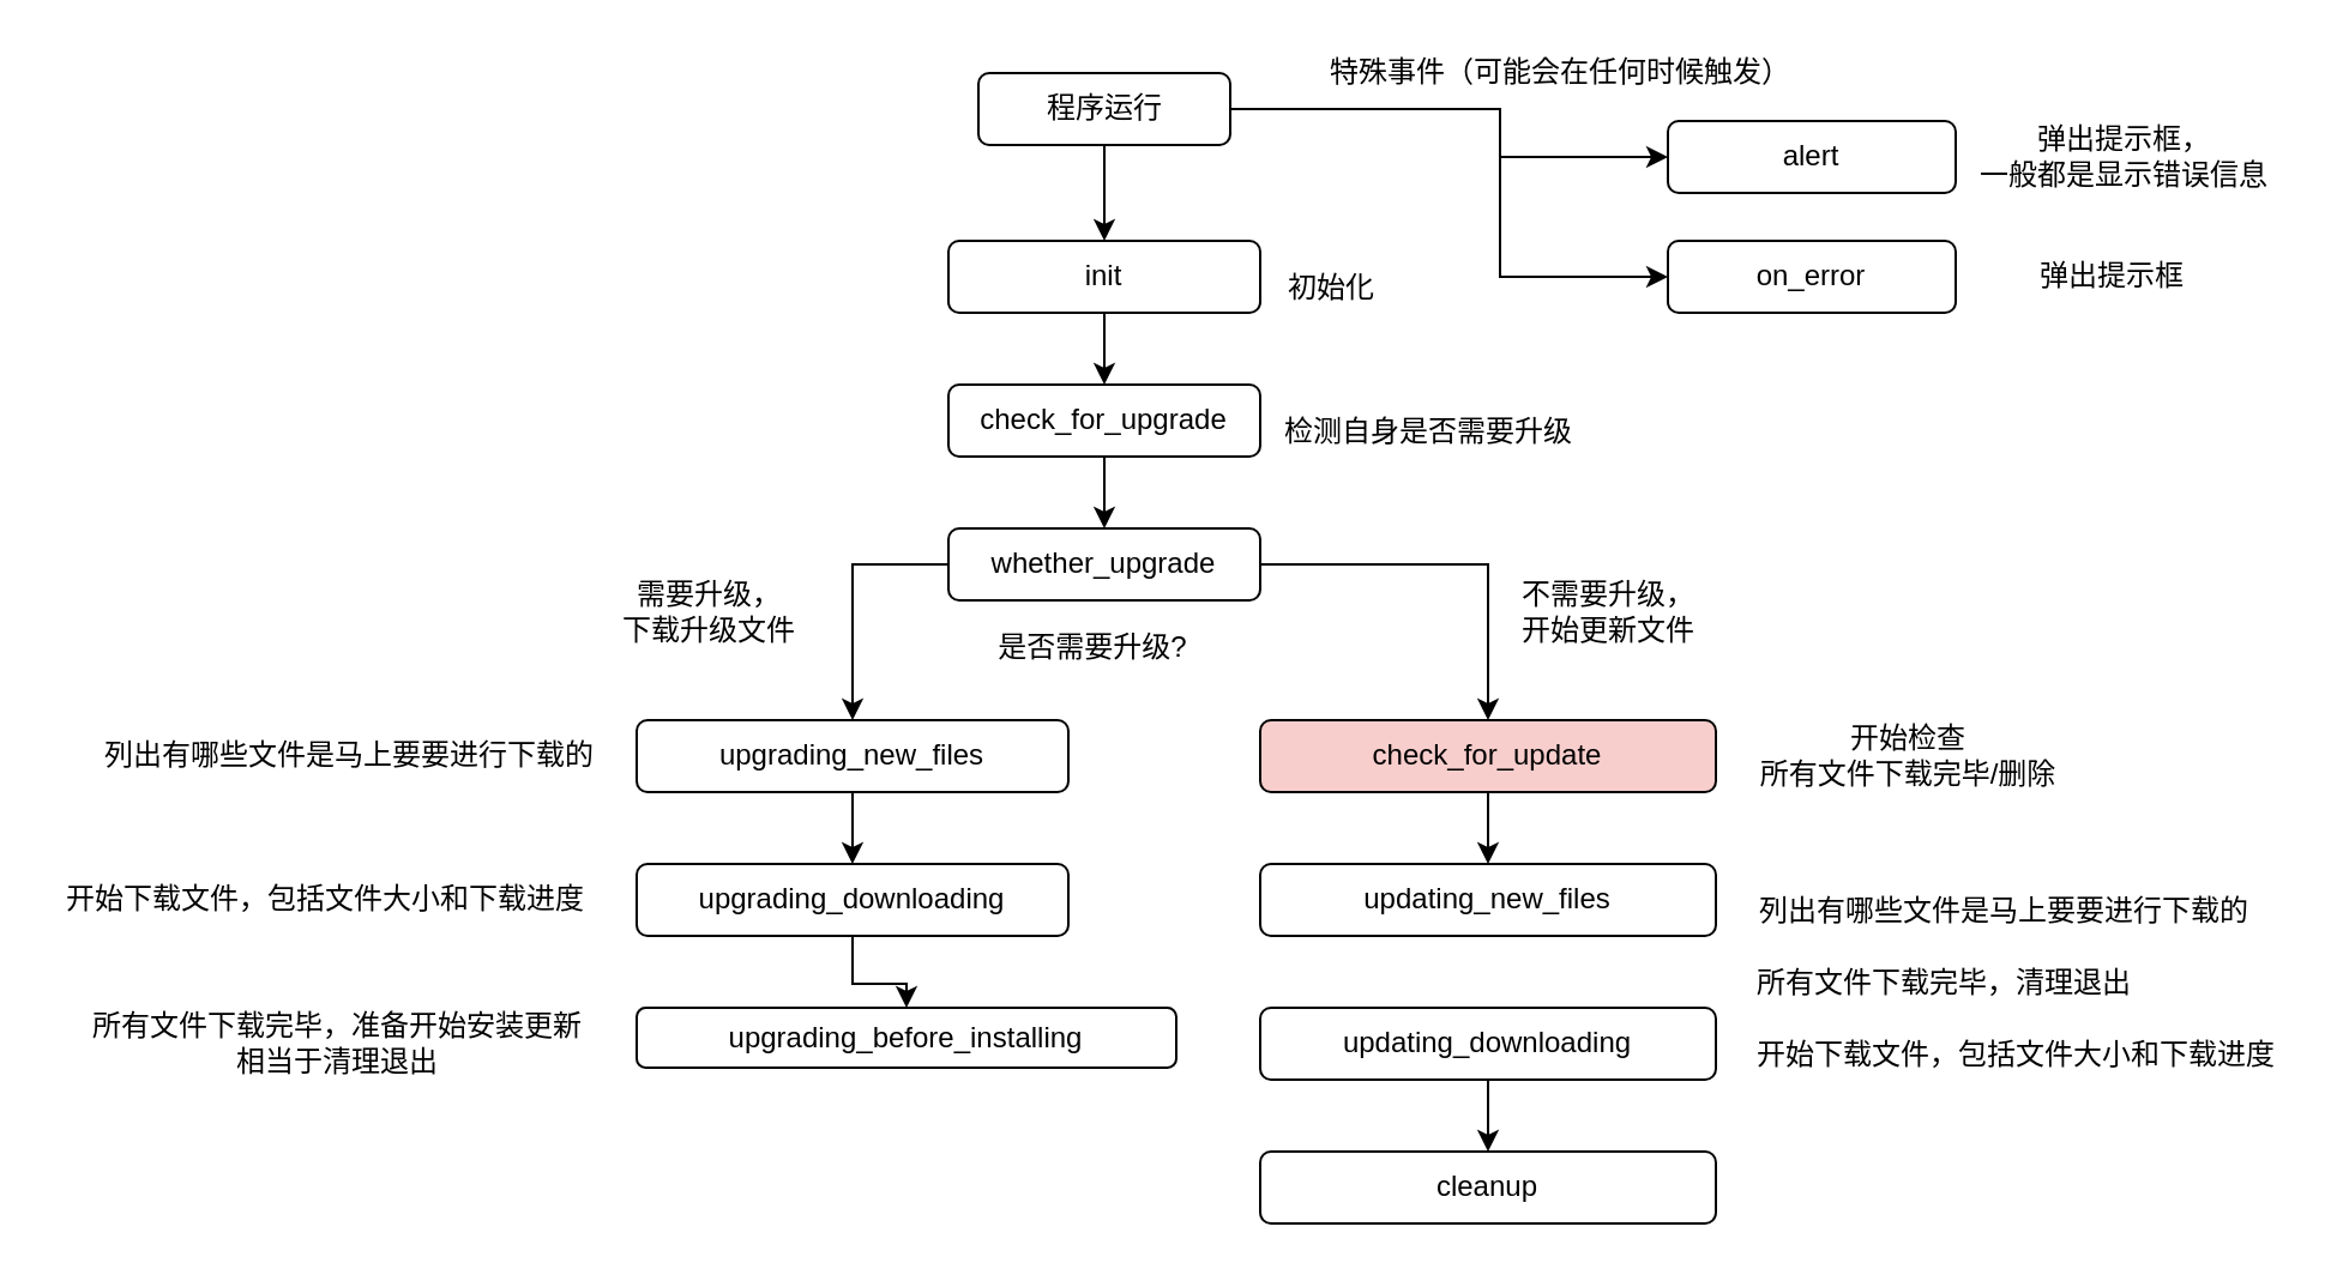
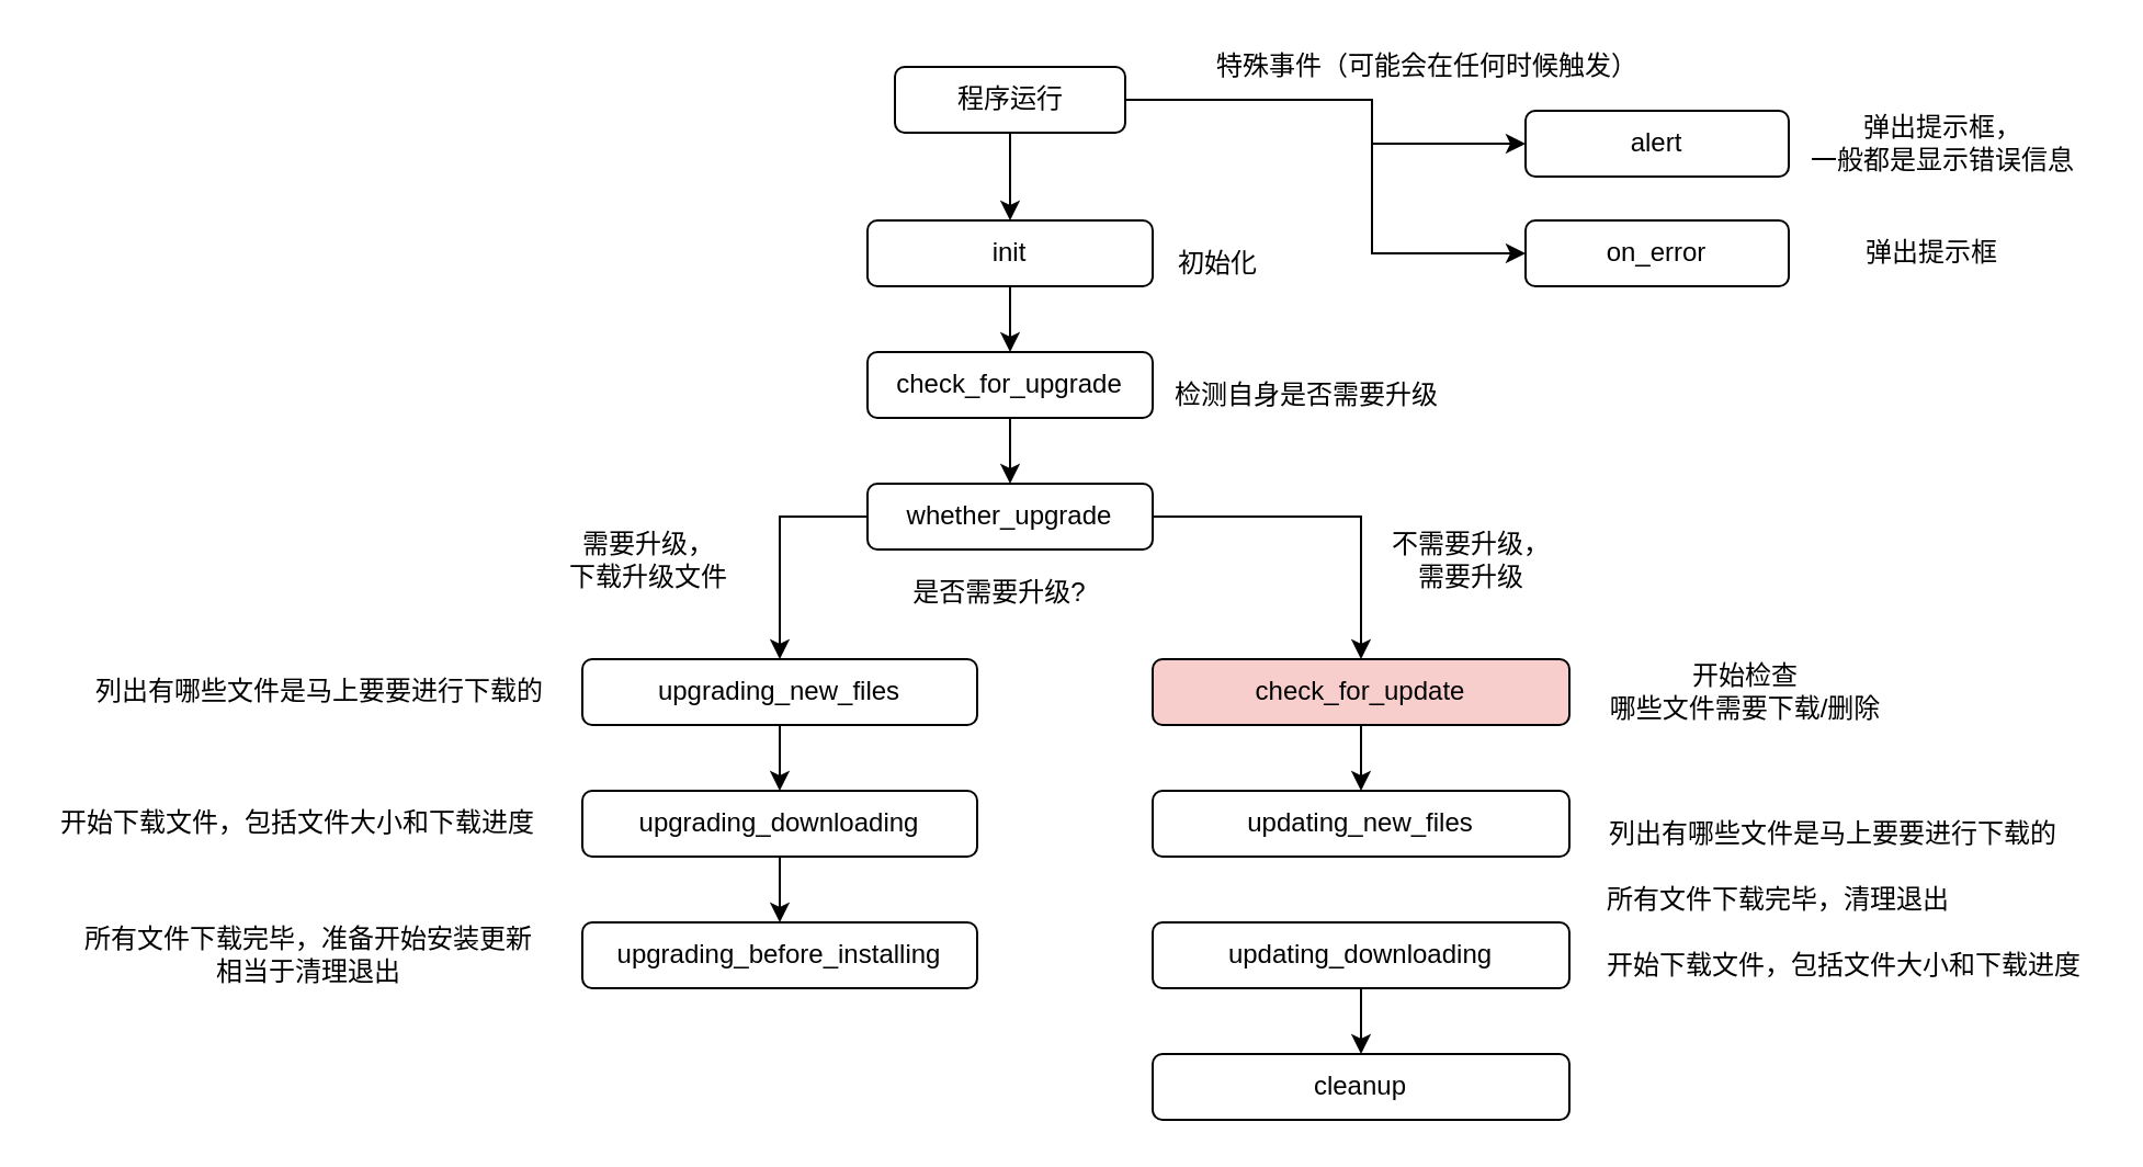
  <mxCell id="0" />
  <mxCell id="1" parent="0" />
  <mxCell id="2" style="edgeStyle=orthogonalEdgeStyle;rounded=0;orthogonalLoop=1;jettySize=auto;html=1;entryX=0.5;entryY=0;entryDx=0;entryDy=0;" edge="1" parent="1" source="3" target="10"><mxGeometry relative="1" as="geometry" /></mxCell>
  <mxCell id="3" value="init" style="rounded=1;whiteSpace=wrap;html=1;" vertex="1" parent="1"><mxGeometry x="395" y="100" width="130" height="30" as="geometry" /></mxCell>
  <mxCell id="4" value="" style="edgeStyle=orthogonalEdgeStyle;rounded=0;orthogonalLoop=1;jettySize=auto;html=1;" edge="1" parent="1" source="5"><mxGeometry relative="1" as="geometry"><mxPoint x="354.966" y="360" as="targetPoint" /></mxGeometry></mxCell>
  <mxCell id="5" value="upgrading_new_files" style="rounded=1;whiteSpace=wrap;html=1;" vertex="1" parent="1"><mxGeometry x="265" y="300" width="180" height="30" as="geometry" /></mxCell>
  <mxCell id="6" style="edgeStyle=orthogonalEdgeStyle;rounded=0;orthogonalLoop=1;jettySize=auto;html=1;entryX=0.5;entryY=0;entryDx=0;entryDy=0;" edge="1" parent="1" source="7" target="8"><mxGeometry relative="1" as="geometry" /></mxCell>
  <mxCell id="7" value="upgrading_downloading" style="rounded=1;whiteSpace=wrap;html=1;" vertex="1" parent="1"><mxGeometry x="265" y="360" width="180" height="30" as="geometry" /></mxCell>
- <mxCell id="8" value="upgrading_before_installing" style="rounded=1;whiteSpace=wrap;html=1;" vertex="1" parent="1"><mxGeometry x="265" y="420" width="225" height="25" as="geometry" /></mxCell>
+ <mxCell id="8" value="upgrading_before_installing" style="rounded=1;whiteSpace=wrap;html=1;" vertex="1" parent="1"><mxGeometry x="265" y="420" width="180" height="30" as="geometry" /></mxCell>
  <mxCell id="9" value="" style="edgeStyle=orthogonalEdgeStyle;rounded=0;orthogonalLoop=1;jettySize=auto;html=1;" edge="1" parent="1" source="10" target="13"><mxGeometry relative="1" as="geometry" /></mxCell>
  <mxCell id="10" value="check_for_upgrade" style="rounded=1;whiteSpace=wrap;html=1;" vertex="1" parent="1"><mxGeometry x="395" y="160" width="130" height="30" as="geometry" /></mxCell>
  <mxCell id="11" style="edgeStyle=orthogonalEdgeStyle;rounded=0;orthogonalLoop=1;jettySize=auto;html=1;entryX=0.5;entryY=0;entryDx=0;entryDy=0;" edge="1" parent="1" source="13" target="5"><mxGeometry relative="1" as="geometry"><Array as="points"><mxPoint x="355" y="235" /></Array></mxGeometry></mxCell>
  <mxCell id="12" style="edgeStyle=orthogonalEdgeStyle;rounded=0;orthogonalLoop=1;jettySize=auto;html=1;entryX=0.5;entryY=0;entryDx=0;entryDy=0;" edge="1" parent="1" source="13" target="15"><mxGeometry relative="1" as="geometry"><Array as="points"><mxPoint x="620" y="235" /></Array></mxGeometry></mxCell>
  <mxCell id="13" value="whether_upgrade" style="rounded=1;whiteSpace=wrap;html=1;" vertex="1" parent="1"><mxGeometry x="395" y="220" width="130" height="30" as="geometry" /></mxCell>
  <mxCell id="14" style="edgeStyle=orthogonalEdgeStyle;rounded=0;orthogonalLoop=1;jettySize=auto;html=1;entryX=0.5;entryY=0;entryDx=0;entryDy=0;" edge="1" parent="1" source="15"><mxGeometry relative="1" as="geometry"><mxPoint x="620" y="360" as="targetPoint" /></mxGeometry></mxCell>
  <mxCell id="15" value="check_for_update" style="rounded=1;whiteSpace=wrap;html=1;fillColor=#f8cecc;" vertex="1" parent="1"><mxGeometry x="525" y="300" width="190" height="30" as="geometry" /></mxCell>
  <mxCell id="16" value="updating_new_files" style="rounded=1;whiteSpace=wrap;html=1;" vertex="1" parent="1"><mxGeometry x="525" y="360" width="190" height="30" as="geometry" /></mxCell>
  <mxCell id="17" style="edgeStyle=orthogonalEdgeStyle;rounded=0;orthogonalLoop=1;jettySize=auto;html=1;entryX=0.5;entryY=0;entryDx=0;entryDy=0;" edge="1" parent="1" source="18" target="19"><mxGeometry relative="1" as="geometry" /></mxCell>
  <mxCell id="18" value="updating_downloading" style="rounded=1;whiteSpace=wrap;html=1;" vertex="1" parent="1"><mxGeometry x="525" y="420" width="190" height="30" as="geometry" /></mxCell>
  <mxCell id="19" value="cleanup" style="rounded=1;whiteSpace=wrap;html=1;" vertex="1" parent="1"><mxGeometry x="525" y="480" width="190" height="30" as="geometry" /></mxCell>
  <mxCell id="20" value="alert" style="rounded=1;whiteSpace=wrap;html=1;" vertex="1" parent="1"><mxGeometry x="695" y="50" width="120" height="30" as="geometry" /></mxCell>
  <mxCell id="21" value="on_error" style="rounded=1;whiteSpace=wrap;html=1;" vertex="1" parent="1"><mxGeometry x="695" y="100" width="120" height="30" as="geometry" /></mxCell>
  <mxCell id="22" style="edgeStyle=orthogonalEdgeStyle;rounded=0;orthogonalLoop=1;jettySize=auto;html=1;entryX=0.5;entryY=0;entryDx=0;entryDy=0;" edge="1" parent="1" source="25" target="3"><mxGeometry relative="1" as="geometry" /></mxCell>
  <mxCell id="23" style="edgeStyle=orthogonalEdgeStyle;rounded=0;orthogonalLoop=1;jettySize=auto;html=1;entryX=0;entryY=0.5;entryDx=0;entryDy=0;" edge="1" parent="1" source="25" target="20"><mxGeometry relative="1" as="geometry"><Array as="points"><mxPoint x="625" y="45" /><mxPoint x="625" y="65" /></Array></mxGeometry></mxCell>
  <mxCell id="24" style="edgeStyle=orthogonalEdgeStyle;rounded=0;orthogonalLoop=1;jettySize=auto;html=1;entryX=0;entryY=0.5;entryDx=0;entryDy=0;" edge="1" parent="1" source="25" target="21"><mxGeometry relative="1" as="geometry"><Array as="points"><mxPoint x="625" y="45" /><mxPoint x="625" y="115" /></Array></mxGeometry></mxCell>
  <mxCell id="25" value="程序运行" style="rounded=1;whiteSpace=wrap;html=1;" vertex="1" parent="1"><mxGeometry x="407.5" y="30" width="105" height="30" as="geometry" /></mxCell>
  <mxCell id="26" value="初始化" style="text;html=1;strokeColor=none;fillColor=none;align=center;verticalAlign=middle;whiteSpace=wrap;rounded=0;" vertex="1" parent="1"><mxGeometry x="535" y="110" width="40" height="20" as="geometry" /></mxCell>
  <mxCell id="27" value="检测自身是否需要升级" style="text;html=1;align=center;verticalAlign=middle;resizable=0;points=[];autosize=1;strokeColor=none;" vertex="1" parent="1"><mxGeometry x="525" y="170" width="140" height="20" as="geometry" /></mxCell>
  <mxCell id="28" value="是否需要升级?" style="text;html=1;align=center;verticalAlign=middle;resizable=0;points=[];autosize=1;strokeColor=none;" vertex="1" parent="1"><mxGeometry x="410" y="260" width="90" height="20" as="geometry" /></mxCell>
- <mxCell id="29" value="不需要升级，&lt;br&gt;开始更新文件" style="text;html=1;align=center;verticalAlign=middle;resizable=0;points=[];autosize=1;strokeColor=none;" vertex="1" parent="1"><mxGeometry x="625" y="240" width="90" height="30" as="geometry" /></mxCell>
+ <mxCell id="29" value="不需要升级，&lt;br&gt;需要升级" style="text;html=1;align=center;verticalAlign=middle;resizable=0;points=[];autosize=1;strokeColor=none;" vertex="1" parent="1"><mxGeometry x="625" y="240" width="90" height="30" as="geometry" /></mxCell>
  <mxCell id="30" value="需要升级，&lt;br&gt;下载升级文件" style="text;html=1;align=center;verticalAlign=middle;resizable=0;points=[];autosize=1;strokeColor=none;" vertex="1" parent="1"><mxGeometry x="250" y="240" width="90" height="30" as="geometry" /></mxCell>
  <mxCell id="31" value="弹出提示框，&lt;br&gt;一般都是显示错误信息" style="text;html=1;align=center;verticalAlign=middle;resizable=0;points=[];autosize=1;strokeColor=none;" vertex="1" parent="1"><mxGeometry x="815" y="50" width="140" height="30" as="geometry" /></mxCell>
  <mxCell id="32" value="弹出提示框" style="text;html=1;align=center;verticalAlign=middle;resizable=0;points=[];autosize=1;strokeColor=none;" vertex="1" parent="1"><mxGeometry x="825" y="105" width="110" height="20" as="geometry" /></mxCell>
- <mxCell id="33" value="开始检查&lt;br&gt;所有文件下载完毕/删除" style="text;html=1;align=center;verticalAlign=middle;resizable=0;points=[];autosize=1;strokeColor=none;" vertex="1" parent="1"><mxGeometry x="725" y="300" width="140" height="30" as="geometry" /></mxCell>
+ <mxCell id="33" value="开始检查&lt;br&gt;哪些文件需要下载/删除" style="text;html=1;align=center;verticalAlign=middle;resizable=0;points=[];autosize=1;strokeColor=none;" vertex="1" parent="1"><mxGeometry x="725" y="300" width="140" height="30" as="geometry" /></mxCell>
  <mxCell id="34" value="列出有哪些文件是马上要要进行下载的" style="text;html=1;align=center;verticalAlign=middle;resizable=0;points=[];autosize=1;strokeColor=none;" vertex="1" parent="1"><mxGeometry x="725" y="370" width="220" height="20" as="geometry" /></mxCell>
  <mxCell id="35" value="开始下载文件，包括文件大小和下载进度" style="text;html=1;align=center;verticalAlign=middle;resizable=0;points=[];autosize=1;strokeColor=none;" vertex="1" parent="1"><mxGeometry x="725" y="430" width="230" height="20" as="geometry" /></mxCell>
  <mxCell id="36" value="所有文件下载完毕，清理退出" style="text;html=1;align=center;verticalAlign=middle;resizable=0;points=[];autosize=1;strokeColor=none;" vertex="1" parent="1"><mxGeometry x="725" y="400" width="170" height="20" as="geometry" /></mxCell>
  <mxCell id="37" value="特殊事件（可能会在任何时候触发）" style="text;html=1;align=center;verticalAlign=middle;resizable=0;points=[];autosize=1;strokeColor=none;" vertex="1" parent="1"><mxGeometry x="545" y="20" width="210" height="20" as="geometry" /></mxCell>
  <mxCell id="38" value="列出有哪些文件是马上要要进行下载的" style="text;html=1;align=center;verticalAlign=middle;resizable=0;points=[];autosize=1;strokeColor=none;" vertex="1" parent="1"><mxGeometry x="35" y="305" width="220" height="20" as="geometry" /></mxCell>
  <mxCell id="39" value="开始下载文件，包括文件大小和下载进度" style="text;html=1;align=center;verticalAlign=middle;resizable=0;points=[];autosize=1;strokeColor=none;" vertex="1" parent="1"><mxGeometry x="20" y="365" width="230" height="20" as="geometry" /></mxCell>
  <mxCell id="40" value="所有文件下载完毕，准备开始安装更新&lt;br&gt;相当于清理退出" style="text;html=1;align=center;verticalAlign=middle;resizable=0;points=[];autosize=1;strokeColor=none;" vertex="1" parent="1"><mxGeometry x="30" y="420" width="220" height="30" as="geometry" /></mxCell>
